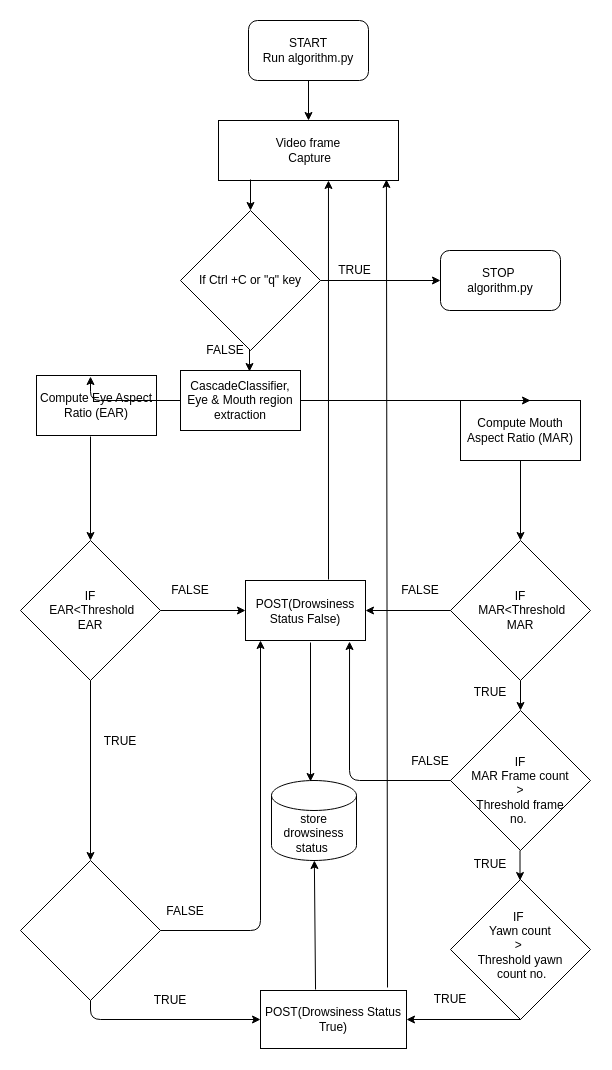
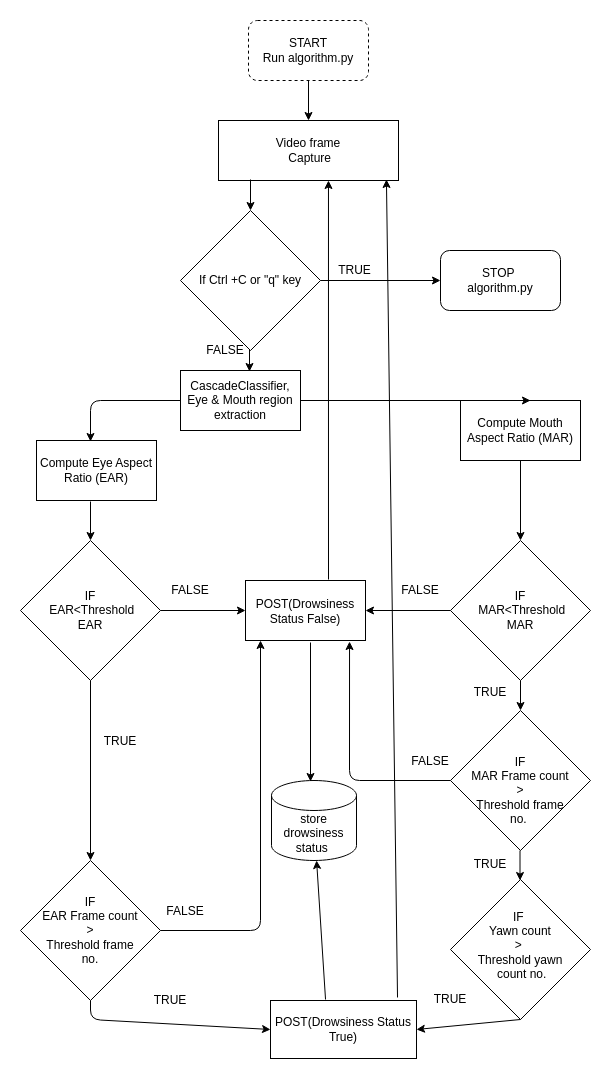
  <mxCell id="0" />
  <mxCell id="1" parent="0" />
- <mxCell id="2" value="START&lt;br&gt;Run algorithm.py" style="rounded=1;whiteSpace=wrap;html=1;" parent="1" vertex="1"><mxGeometry x="248" y="20" width="120" height="60" as="geometry" /></mxCell>
+ <mxCell id="2" value="START&lt;br&gt;Run algorithm.py" style="rounded=1;whiteSpace=wrap;html=1;dashed=1;" parent="1" vertex="1"><mxGeometry x="248" y="20" width="120" height="60" as="geometry" /></mxCell>
  <mxCell id="3" value="CascadeClassifier, Eye &amp;amp; Mouth region extraction" style="rounded=0;whiteSpace=wrap;html=1;" parent="1" vertex="1"><mxGeometry x="180" y="370" width="120" height="60" as="geometry" /></mxCell>
  <mxCell id="4" value="Compute Mouth Aspect Ratio (MAR)" style="rounded=0;whiteSpace=wrap;html=1;" parent="1" vertex="1"><mxGeometry x="460" y="400" width="120" height="60" as="geometry" /></mxCell>
- <mxCell id="5" value="Compute Eye Aspect Ratio (EAR)" style="rounded=0;whiteSpace=wrap;html=1;" parent="1" vertex="1"><mxGeometry x="36" y="375" width="120" height="60" as="geometry" /></mxCell>
+ <mxCell id="5" value="Compute Eye Aspect Ratio (EAR)" style="rounded=0;whiteSpace=wrap;html=1;" parent="1" vertex="1"><mxGeometry x="36" y="440" width="120" height="60" as="geometry" /></mxCell>
  <mxCell id="6" value="" style="rhombus;whiteSpace=wrap;html=1;" parent="1" vertex="1"><mxGeometry x="20" y="540" width="140" height="140" as="geometry" /></mxCell>
  <mxCell id="7" value="" style="rhombus;whiteSpace=wrap;html=1;" parent="1" vertex="1"><mxGeometry x="450" y="540" width="140" height="140" as="geometry" /></mxCell>
  <mxCell id="8" value="" style="rounded=0;whiteSpace=wrap;html=1;" parent="1" vertex="1"><mxGeometry x="245" y="580" width="120" height="60" as="geometry" /></mxCell>
  <mxCell id="9" value="" style="rhombus;whiteSpace=wrap;html=1;" parent="1" vertex="1"><mxGeometry x="20" y="860" width="140" height="140" as="geometry" /></mxCell>
  <mxCell id="10" value="" style="rhombus;whiteSpace=wrap;html=1;" parent="1" vertex="1"><mxGeometry x="450" y="710" width="140" height="140" as="geometry" /></mxCell>
  <mxCell id="11" value="" style="rhombus;whiteSpace=wrap;html=1;" parent="1" vertex="1"><mxGeometry x="450" y="879" width="140" height="140" as="geometry" /></mxCell>
- <mxCell id="12" value="POST(Drowsiness Status True)" style="rounded=0;whiteSpace=wrap;html=1;" parent="1" vertex="1"><mxGeometry x="260" y="990" width="146" height="58" as="geometry" /></mxCell>
+ <mxCell id="12" value="POST(Drowsiness Status True)" style="rounded=0;whiteSpace=wrap;html=1;" parent="1" vertex="1"><mxGeometry x="270" y="1000" width="146" height="58" as="geometry" /></mxCell>
  <mxCell id="13" value="&lt;span&gt;IF&lt;/span&gt;&lt;br&gt;&lt;span&gt;&amp;nbsp;MAR&amp;lt;Threshold MAR&lt;/span&gt;" style="text;html=1;strokeColor=none;fillColor=none;align=center;verticalAlign=middle;whiteSpace=wrap;rounded=0;" parent="1" vertex="1"><mxGeometry x="470" y="590" width="100" height="40" as="geometry" /></mxCell>
  <mxCell id="14" value="" style="endArrow=classic;html=1;exitX=0.5;exitY=1;exitDx=0;exitDy=0;entryX=0.5;entryY=0;entryDx=0;entryDy=0;" parent="1" source="2" target="40" edge="1"><mxGeometry width="50" height="50" relative="1" as="geometry"><mxPoint x="370" y="400" as="sourcePoint" /><mxPoint x="315" y="210" as="targetPoint" /></mxGeometry></mxCell>
  <mxCell id="15" value="" style="endArrow=classic;html=1;entryX=0;entryY=0.5;entryDx=0;entryDy=0;exitX=1;exitY=0.5;exitDx=0;exitDy=0;" parent="1" source="6" target="8" edge="1"><mxGeometry width="50" height="50" relative="1" as="geometry"><mxPoint x="270" y="590" as="sourcePoint" /><mxPoint x="320" y="540" as="targetPoint" /></mxGeometry></mxCell>
  <mxCell id="16" value="" style="endArrow=classic;html=1;entryX=1;entryY=0.5;entryDx=0;entryDy=0;exitX=0;exitY=0.5;exitDx=0;exitDy=0;" parent="1" source="7" target="8" edge="1"><mxGeometry width="50" height="50" relative="1" as="geometry"><mxPoint x="400" y="580" as="sourcePoint" /><mxPoint x="255" y="620" as="targetPoint" /></mxGeometry></mxCell>
  <mxCell id="17" value="&lt;span&gt;IF&lt;/span&gt;&lt;br&gt;&lt;span&gt;&amp;nbsp;EAR&amp;lt;Threshold EAR&lt;/span&gt;" style="text;html=1;strokeColor=none;fillColor=none;align=center;verticalAlign=middle;whiteSpace=wrap;rounded=0;" parent="1" vertex="1"><mxGeometry x="40" y="590" width="100" height="40" as="geometry" /></mxCell>
  <mxCell id="18" value="" style="endArrow=classic;html=1;exitX=0.45;exitY=1.017;exitDx=0;exitDy=0;exitPerimeter=0;" parent="1" source="5" target="6" edge="1"><mxGeometry width="50" height="50" relative="1" as="geometry"><mxPoint x="70" y="550" as="sourcePoint" /><mxPoint x="120" y="500" as="targetPoint" /></mxGeometry></mxCell>
  <mxCell id="19" value="" style="endArrow=classic;html=1;exitX=0.5;exitY=1;exitDx=0;exitDy=0;entryX=0.5;entryY=0;entryDx=0;entryDy=0;" parent="1" source="4" target="7" edge="1"><mxGeometry width="50" height="50" relative="1" as="geometry"><mxPoint x="100" y="501.02" as="sourcePoint" /><mxPoint x="100" y="550" as="targetPoint" /></mxGeometry></mxCell>
  <mxCell id="20" value="FALSE" style="text;html=1;strokeColor=none;fillColor=none;align=center;verticalAlign=middle;whiteSpace=wrap;rounded=0;" parent="1" vertex="1"><mxGeometry x="170" y="580" width="40" height="20" as="geometry" /></mxCell>
  <mxCell id="21" value="FALSE" style="text;html=1;strokeColor=none;fillColor=none;align=center;verticalAlign=middle;whiteSpace=wrap;rounded=0;" parent="1" vertex="1"><mxGeometry x="400" y="580" width="40" height="20" as="geometry" /></mxCell>
  <mxCell id="22" value="" style="endArrow=classic;html=1;exitX=0.5;exitY=1;exitDx=0;exitDy=0;entryX=0.5;entryY=0;entryDx=0;entryDy=0;" parent="1" source="6" target="9" edge="1"><mxGeometry width="50" height="50" relative="1" as="geometry"><mxPoint x="60" y="730" as="sourcePoint" /><mxPoint x="110" y="680" as="targetPoint" /></mxGeometry></mxCell>
  <mxCell id="23" value="" style="endArrow=classic;html=1;exitX=0.5;exitY=1;exitDx=0;exitDy=0;" parent="1" source="7" target="10" edge="1"><mxGeometry width="50" height="50" relative="1" as="geometry"><mxPoint x="100" y="690" as="sourcePoint" /><mxPoint x="100" y="741" as="targetPoint" /></mxGeometry></mxCell>
  <mxCell id="24" value="TRUE" style="text;html=1;strokeColor=none;fillColor=none;align=center;verticalAlign=middle;whiteSpace=wrap;rounded=0;" parent="1" vertex="1"><mxGeometry x="100" y="731" width="40" height="20" as="geometry" /></mxCell>
  <mxCell id="25" value="TRUE" style="text;html=1;strokeColor=none;fillColor=none;align=center;verticalAlign=middle;whiteSpace=wrap;rounded=0;" parent="1" vertex="1"><mxGeometry x="470" y="677" width="40" height="30" as="geometry" /></mxCell>
+ <mxCell id="26" value="IF &lt;br&gt;EAR Frame count &amp;gt;&lt;br&gt;Threshold frame no." style="text;html=1;strokeColor=none;fillColor=none;align=center;verticalAlign=middle;whiteSpace=wrap;rounded=0;" parent="1" vertex="1"><mxGeometry x="40" y="899" width="100" height="62" as="geometry" /></mxCell>
  <mxCell id="27" value="IF &lt;br&gt;MAR Frame count &amp;gt;&lt;br&gt;Threshold frame no.&amp;nbsp;" style="text;html=1;strokeColor=none;fillColor=none;align=center;verticalAlign=middle;whiteSpace=wrap;rounded=0;" parent="1" vertex="1"><mxGeometry x="470" y="759" width="100" height="62" as="geometry" /></mxCell>
  <mxCell id="28" value="" style="endArrow=classic;html=1;exitX=1;exitY=0.5;exitDx=0;exitDy=0;" parent="1" source="9" edge="1"><mxGeometry width="50" height="50" relative="1" as="geometry"><mxPoint x="170" y="801" as="sourcePoint" /><mxPoint x="260" y="640" as="targetPoint" /><Array as="points"><mxPoint x="260" y="930" /></Array></mxGeometry></mxCell>
  <mxCell id="29" value="" style="endArrow=classic;html=1;exitX=0;exitY=0.5;exitDx=0;exitDy=0;entryX=0.867;entryY=1.017;entryDx=0;entryDy=0;entryPerimeter=0;" parent="1" source="10" target="8" edge="1"><mxGeometry width="50" height="50" relative="1" as="geometry"><mxPoint x="320" y="760" as="sourcePoint" /><mxPoint x="410" y="610" as="targetPoint" /><Array as="points"><mxPoint x="349" y="780" /></Array></mxGeometry></mxCell>
  <mxCell id="30" value="FALSE" style="text;html=1;strokeColor=none;fillColor=none;align=center;verticalAlign=middle;whiteSpace=wrap;rounded=0;" parent="1" vertex="1"><mxGeometry x="165" y="901" width="40" height="20" as="geometry" /></mxCell>
  <mxCell id="31" value="POST(Drowsiness Status False)" style="text;html=1;strokeColor=none;fillColor=none;align=center;verticalAlign=middle;whiteSpace=wrap;rounded=0;" parent="1" vertex="1"><mxGeometry x="260" y="610" width="90" as="geometry" /></mxCell>
  <mxCell id="32" value="" style="endArrow=classic;html=1;exitX=0.5;exitY=1;exitDx=0;exitDy=0;" parent="1" edge="1"><mxGeometry width="50" height="50" relative="1" as="geometry"><mxPoint x="519.5" y="850" as="sourcePoint" /><mxPoint x="519.5" y="880" as="targetPoint" /></mxGeometry></mxCell>
  <mxCell id="33" value="TRUE" style="text;html=1;strokeColor=none;fillColor=none;align=center;verticalAlign=middle;whiteSpace=wrap;rounded=0;" parent="1" vertex="1"><mxGeometry x="470" y="849" width="40" height="30" as="geometry" /></mxCell>
  <mxCell id="34" value="FALSE" style="text;html=1;strokeColor=none;fillColor=none;align=center;verticalAlign=middle;whiteSpace=wrap;rounded=0;" parent="1" vertex="1"><mxGeometry x="410" y="751" width="40" height="20" as="geometry" /></mxCell>
  <mxCell id="35" value="&lt;span&gt;IF&amp;nbsp; &lt;br&gt;Yawn count &lt;br&gt;&amp;gt;&amp;nbsp;&lt;/span&gt;&lt;br&gt;&lt;span&gt;Threshold yawn&lt;br&gt;&amp;nbsp;count no.&lt;/span&gt;" style="text;html=1;strokeColor=none;fillColor=none;align=center;verticalAlign=middle;whiteSpace=wrap;rounded=0;" parent="1" vertex="1"><mxGeometry x="470" y="901" width="100" height="88" as="geometry" /></mxCell>
  <mxCell id="36" value="" style="endArrow=classic;html=1;exitX=0.5;exitY=1;exitDx=0;exitDy=0;entryX=0;entryY=0.5;entryDx=0;entryDy=0;" parent="1" source="9" target="12" edge="1"><mxGeometry width="50" height="50" relative="1" as="geometry"><mxPoint x="90" y="1030" as="sourcePoint" /><mxPoint x="250" y="1025" as="targetPoint" /><Array as="points"><mxPoint x="90" y="1019" /></Array></mxGeometry></mxCell>
  <mxCell id="37" value="" style="endArrow=classic;html=1;entryX=1;entryY=0.5;entryDx=0;entryDy=0;exitX=0.5;exitY=1;exitDx=0;exitDy=0;" parent="1" source="11" target="12" edge="1"><mxGeometry width="50" height="50" relative="1" as="geometry"><mxPoint x="480" y="1100" as="sourcePoint" /><mxPoint x="530" y="1050" as="targetPoint" /></mxGeometry></mxCell>
  <mxCell id="38" value="" style="endArrow=classic;html=1;exitX=0;exitY=0.5;exitDx=0;exitDy=0;entryX=0.45;entryY=0.017;entryDx=0;entryDy=0;entryPerimeter=0;" parent="1" source="3" target="5" edge="1"><mxGeometry width="50" height="50" relative="1" as="geometry"><mxPoint x="140" y="400" as="sourcePoint" /><mxPoint x="190" y="350" as="targetPoint" /><Array as="points"><mxPoint x="90" y="400" /></Array></mxGeometry></mxCell>
  <mxCell id="39" value="" style="endArrow=classic;html=1;exitX=1;exitY=0.5;exitDx=0;exitDy=0;entryX=0.583;entryY=0;entryDx=0;entryDy=0;entryPerimeter=0;" parent="1" source="3" target="4" edge="1"><mxGeometry width="50" height="50" relative="1" as="geometry"><mxPoint x="500" y="410" as="sourcePoint" /><mxPoint x="550" y="360" as="targetPoint" /><Array as="points"><mxPoint x="530" y="400" /></Array></mxGeometry></mxCell>
  <mxCell id="40" value="Video frame&lt;br&gt;&amp;nbsp;Capture" style="rounded=0;whiteSpace=wrap;html=1;" parent="1" vertex="1"><mxGeometry x="218" y="120" width="180" height="60" as="geometry" /></mxCell>
  <mxCell id="41" value="" style="endArrow=classic;html=1;entryX=0.575;entryY=0.017;entryDx=0;entryDy=0;entryPerimeter=0;" parent="1" target="3" edge="1"><mxGeometry width="50" height="50" relative="1" as="geometry"><mxPoint x="249" y="310" as="sourcePoint" /><mxPoint x="311" y="368" as="targetPoint" /></mxGeometry></mxCell>
  <mxCell id="42" value="store drowsiness status&amp;nbsp;" style="shape=cylinder3;whiteSpace=wrap;html=1;boundedLbl=1;backgroundOutline=1;size=15;" parent="1" vertex="1"><mxGeometry x="271" y="780" width="85" height="80" as="geometry" /></mxCell>
  <mxCell id="43" value="" style="endArrow=classic;html=1;exitX=0.377;exitY=-0.017;exitDx=0;exitDy=0;exitPerimeter=0;" parent="1" source="12" target="42" edge="1"><mxGeometry width="50" height="50" relative="1" as="geometry"><mxPoint x="309" y="989" as="sourcePoint" /><mxPoint x="410" y="1070" as="targetPoint" /></mxGeometry></mxCell>
  <mxCell id="44" value="" style="endArrow=classic;html=1;entryX=0.611;entryY=1.05;entryDx=0;entryDy=0;entryPerimeter=0;" parent="1" edge="1"><mxGeometry width="50" height="50" relative="1" as="geometry"><mxPoint x="328" y="579" as="sourcePoint" /><mxPoint x="327.98" y="180" as="targetPoint" /></mxGeometry></mxCell>
  <mxCell id="45" value="" style="endArrow=classic;html=1;entryX=0.933;entryY=0.983;entryDx=0;entryDy=0;entryPerimeter=0;exitX=0.87;exitY=-0.052;exitDx=0;exitDy=0;exitPerimeter=0;" parent="1" source="12" target="40" edge="1"><mxGeometry width="50" height="50" relative="1" as="geometry"><mxPoint x="386" y="980" as="sourcePoint" /><mxPoint x="386" y="490" as="targetPoint" /></mxGeometry></mxCell>
  <mxCell id="46" value="If Ctrl +C or &quot;q&quot; key" style="rhombus;whiteSpace=wrap;html=1;" parent="1" vertex="1"><mxGeometry x="180" y="210" width="140" height="140" as="geometry" /></mxCell>
  <mxCell id="47" value="" style="endArrow=classic;html=1;entryX=0.5;entryY=0;entryDx=0;entryDy=0;" parent="1" target="46" edge="1"><mxGeometry width="50" height="50" relative="1" as="geometry"><mxPoint x="250" y="179" as="sourcePoint" /><mxPoint x="300" y="170" as="targetPoint" /></mxGeometry></mxCell>
  <mxCell id="48" value="STOP&amp;nbsp;&lt;br&gt;algorithm.py" style="rounded=1;whiteSpace=wrap;html=1;" parent="1" vertex="1"><mxGeometry x="440" y="250" width="120" height="60" as="geometry" /></mxCell>
  <mxCell id="49" value="" style="endArrow=classic;html=1;exitX=1;exitY=0.5;exitDx=0;exitDy=0;entryX=0;entryY=0.5;entryDx=0;entryDy=0;" parent="1" source="46" target="48" edge="1"><mxGeometry width="50" height="50" relative="1" as="geometry"><mxPoint x="350" y="310" as="sourcePoint" /><mxPoint x="400" as="targetPoint" y="260" /></mxGeometry></mxCell>
  <mxCell id="50" value="FALSE" style="text;html=1;strokeColor=none;fillColor=none;align=center;verticalAlign=middle;whiteSpace=wrap;rounded=0;" parent="1" vertex="1"><mxGeometry x="205" y="240" width="40" height="220" as="geometry" /></mxCell>
  <mxCell id="51" value="TRUE" style="text;html=1;strokeColor=none;fillColor=none;align=center;verticalAlign=middle;whiteSpace=wrap;rounded=0;" parent="1" vertex="1"><mxGeometry x="336.5" y="251" width="34.5" height="37" as="geometry" /></mxCell>
  <mxCell id="52" value="" style="endArrow=classic;html=1;" parent="1" edge="1"><mxGeometry width="50" height="50" relative="1" as="geometry"><mxPoint x="310" y="642" as="sourcePoint" /><mxPoint x="310" y="781" as="targetPoint" /></mxGeometry></mxCell>
  <mxCell id="53" value="TRUE" style="text;html=1;strokeColor=none;fillColor=none;align=center;verticalAlign=middle;whiteSpace=wrap;rounded=0;" parent="1" vertex="1"><mxGeometry x="150" y="990" width="40" height="20" as="geometry" /></mxCell>
  <mxCell id="54" value="TRUE" style="text;html=1;strokeColor=none;fillColor=none;align=center;verticalAlign=middle;whiteSpace=wrap;rounded=0;" parent="1" vertex="1"><mxGeometry x="430" y="989" width="40" height="20" as="geometry" /></mxCell>
